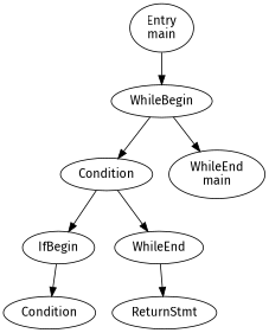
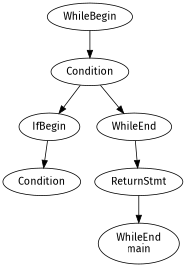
  digraph {
    fontname="Fira Sans"
    node [fontname="Fira Sans"]
    edge [fontname="Fira Sans"]
-   n1 [label="Entry\lmain"]
    n2 [label=WhileBegin]
    n3 [label=Condition]
    n4 [label=IfBegin]
    n5 [label=WhileEnd]
    n6 [label=Condition]
    n7 [label=ReturnStmt]
    n8 [label="WhileEnd\lmain"]
-   n1 -> n2
    n2 -> n3
    n3 -> n4
    n3 -> n5
    n4 -> n6
    n5 -> n7
-   n2 -> n8
+   n7 -> n8
  }
